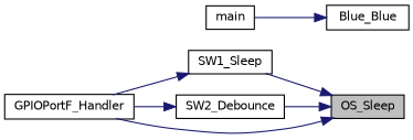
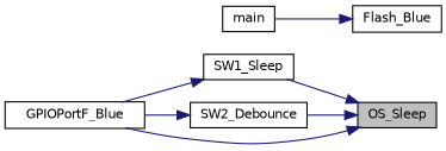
  digraph {
    rankdir=RL
    node [color=black fillcolor=white fontname=Helvetica fontsize=10 shape=record style=filled]
    edge [color=midnightblue dir=back fontname=Helvetica fontsize=10 labelfontname=Helvetica labelfontsize=10 style=solid]
    n1 [fillcolor=grey75 fontcolor=black height=0.2 label=OS_Sleep width=0.4]
    n2 [height=0.2 label=SW1_Sleep width=0.4]
    n3 [height=0.2 label=SW2_Debounce width=0.4]
-   n4 [height=0.2 label=GPIOPortF_Handler width=0.4]
-   n5 [height=0.2 label=Blue_Blue width=0.4]
+   n4 [height=0.2 label=GPIOPortF_Blue width=0.4]
+   n5 [height=0.2 label=Flash_Blue width=0.4]
    n6 [height=0.2 label=main width=0.4]
    n1 -> n2
    n1 -> n3
    n1 -> n4
    n2 -> n4
    n3 -> n4
    n5 -> n6
  }
